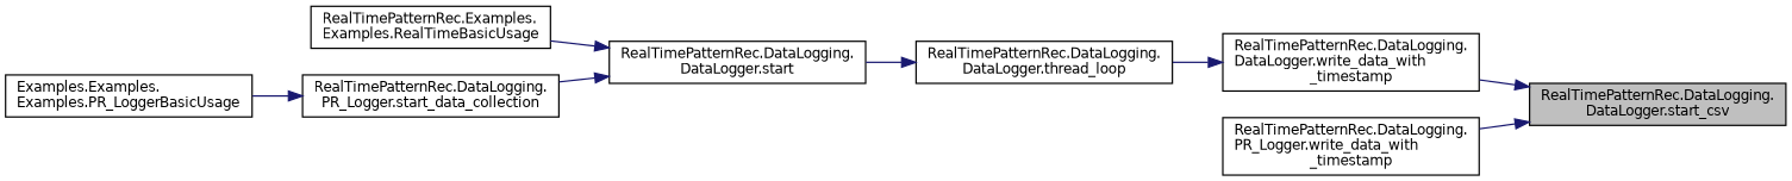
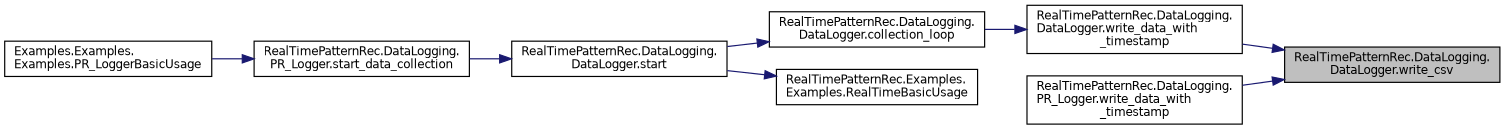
  digraph {
    rankdir=RL
    node [color=black fillcolor=white fontname=Helvetica fontsize=10 shape=record style=filled]
    edge [color=midnightblue dir=back fontname=Helvetica fontsize=10 labelfontname=Helvetica labelfontsize=10 style=solid]
-   n1 [fillcolor=grey75 fontcolor=black height=0.2 label="RealTimePatternRec.DataLogging.\lDataLogger.start_csv" width=0.4]
+   n1 [fillcolor=grey75 fontcolor=black height=0.2 label="RealTimePatternRec.DataLogging.\lDataLogger.write_csv" width=0.4]
    n2 [height=0.2 label="RealTimePatternRec.DataLogging.\lDataLogger.write_data_with\l_timestamp" width=0.4]
    n3 [height=0.2 label="RealTimePatternRec.DataLogging.\lPR_Logger.write_data_with\l_timestamp" width=0.4]
-   n4 [height=0.2 label="RealTimePatternRec.DataLogging.\lDataLogger.thread_loop" width=0.4]
+   n4 [height=0.2 label="RealTimePatternRec.DataLogging.\lDataLogger.collection_loop" width=0.4]
    n5 [height=0.2 label="RealTimePatternRec.DataLogging.\lDataLogger.start" width=0.4]
    n6 [height=0.2 label="RealTimePatternRec.Examples.\lExamples.RealTimeBasicUsage" width=0.4]
    n7 [height=0.2 label="RealTimePatternRec.DataLogging.\lPR_Logger.start_data_collection" width=0.4]
    n8 [height=0.2 label="Examples.Examples.\lExamples.PR_LoggerBasicUsage" width=0.4]
    n1 -> n2
    n1 -> n3
    n2 -> n4
    n4 -> n5
-   n5 -> n6
+   n6 -> n5
    n5 -> n7
    n7 -> n8
  }
